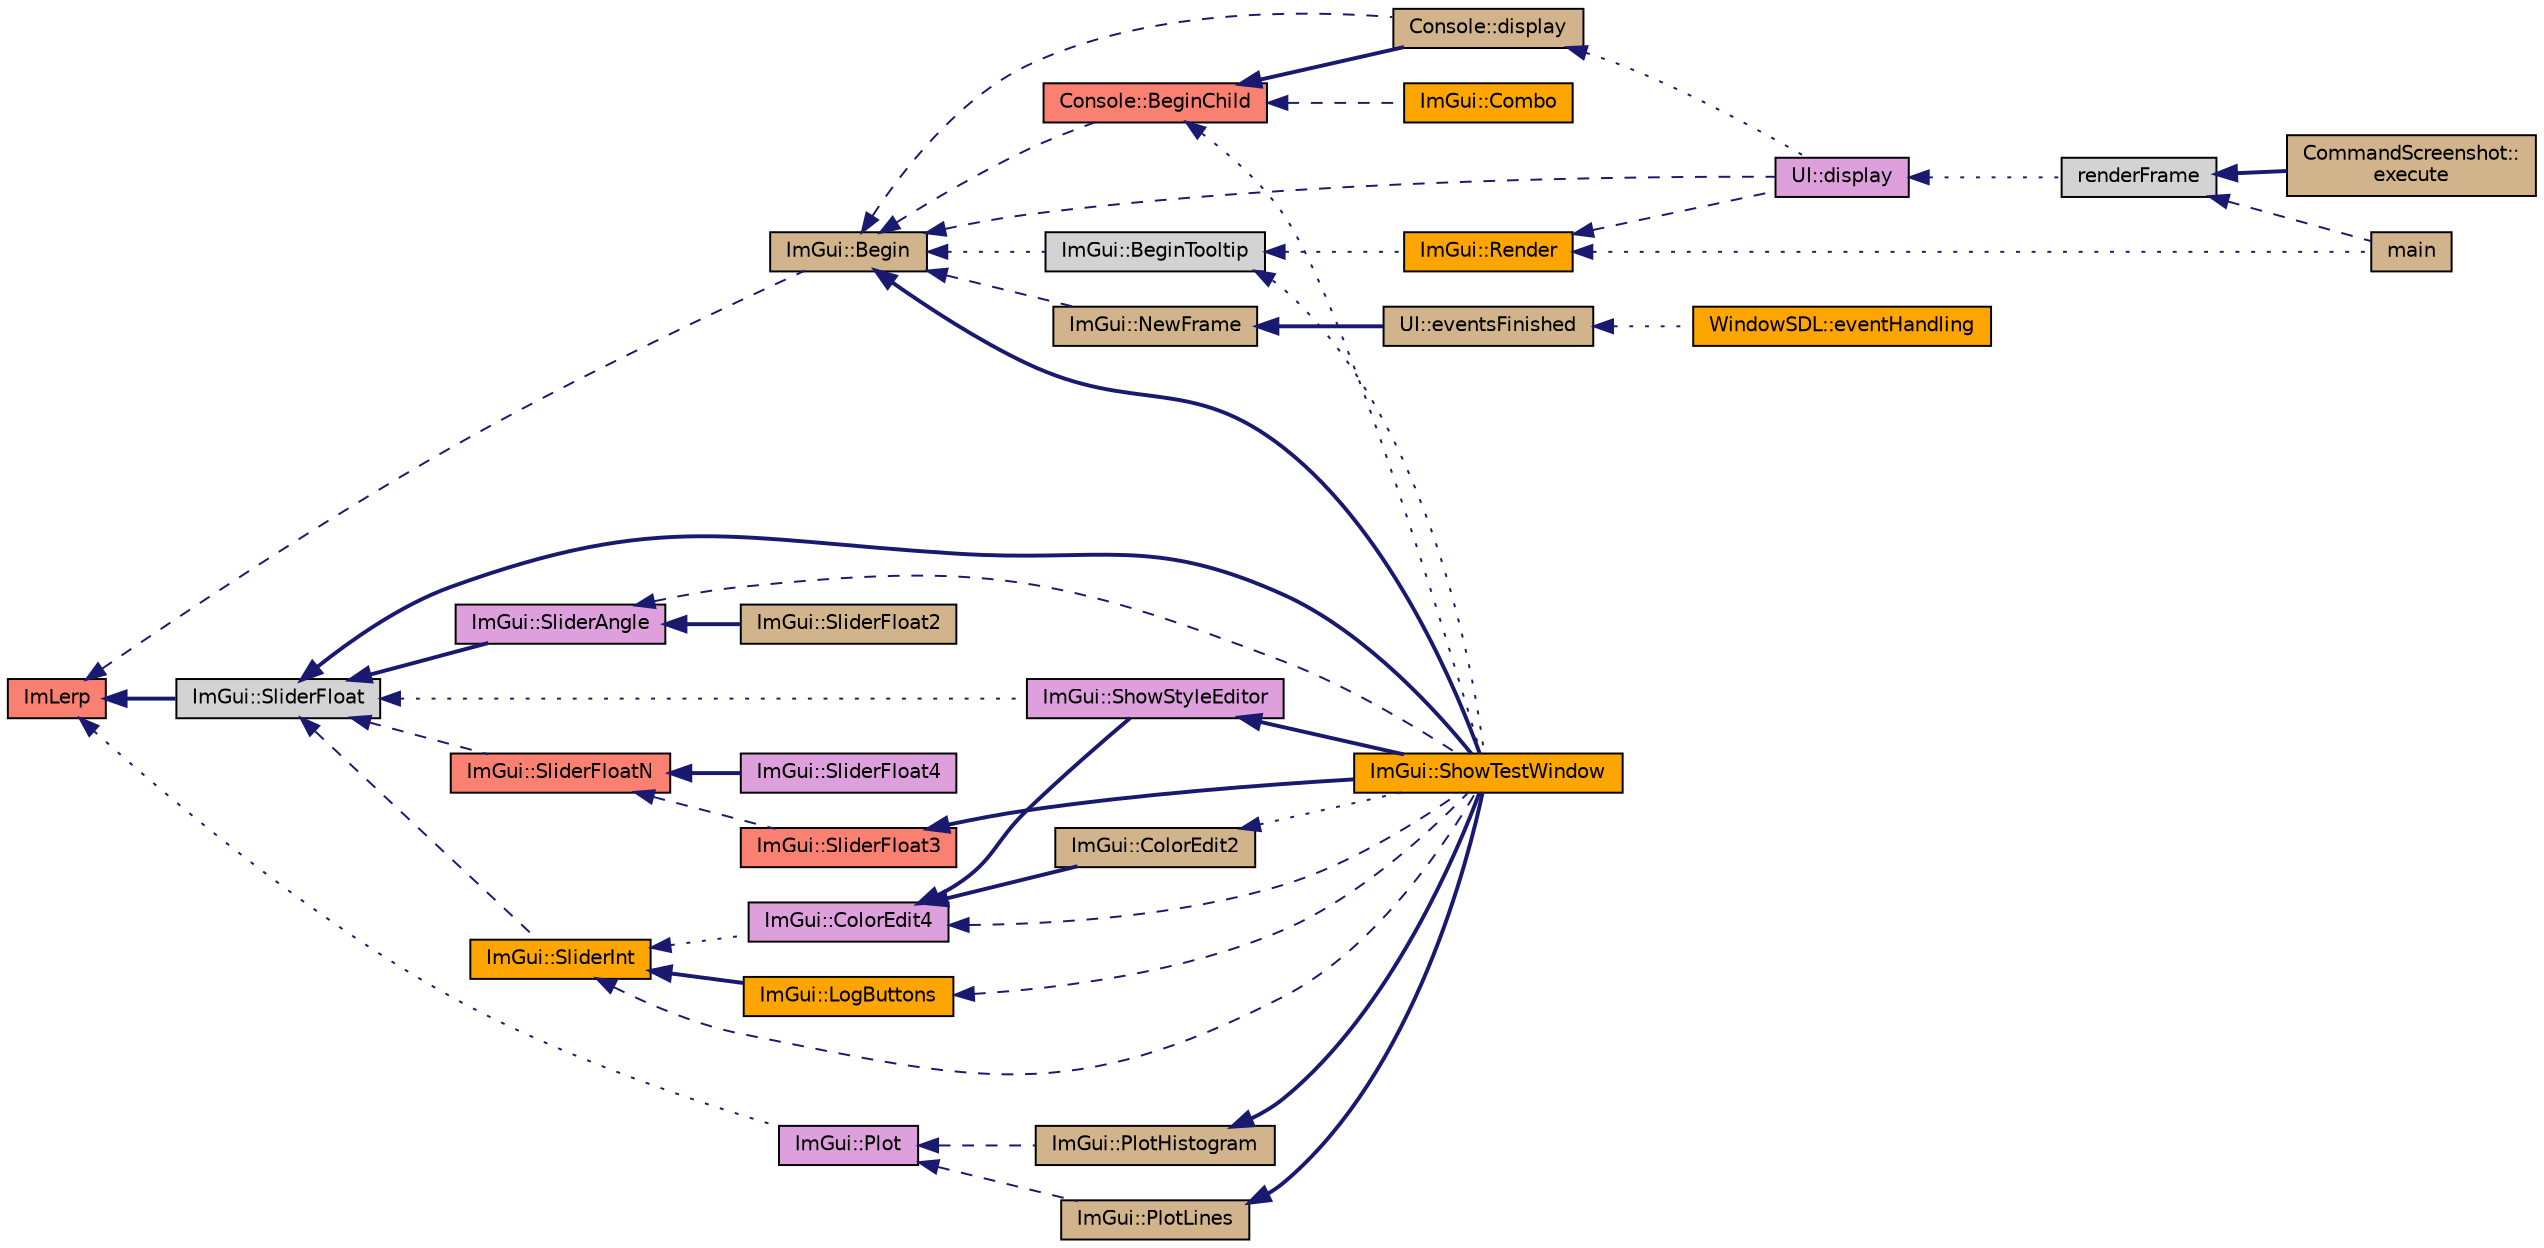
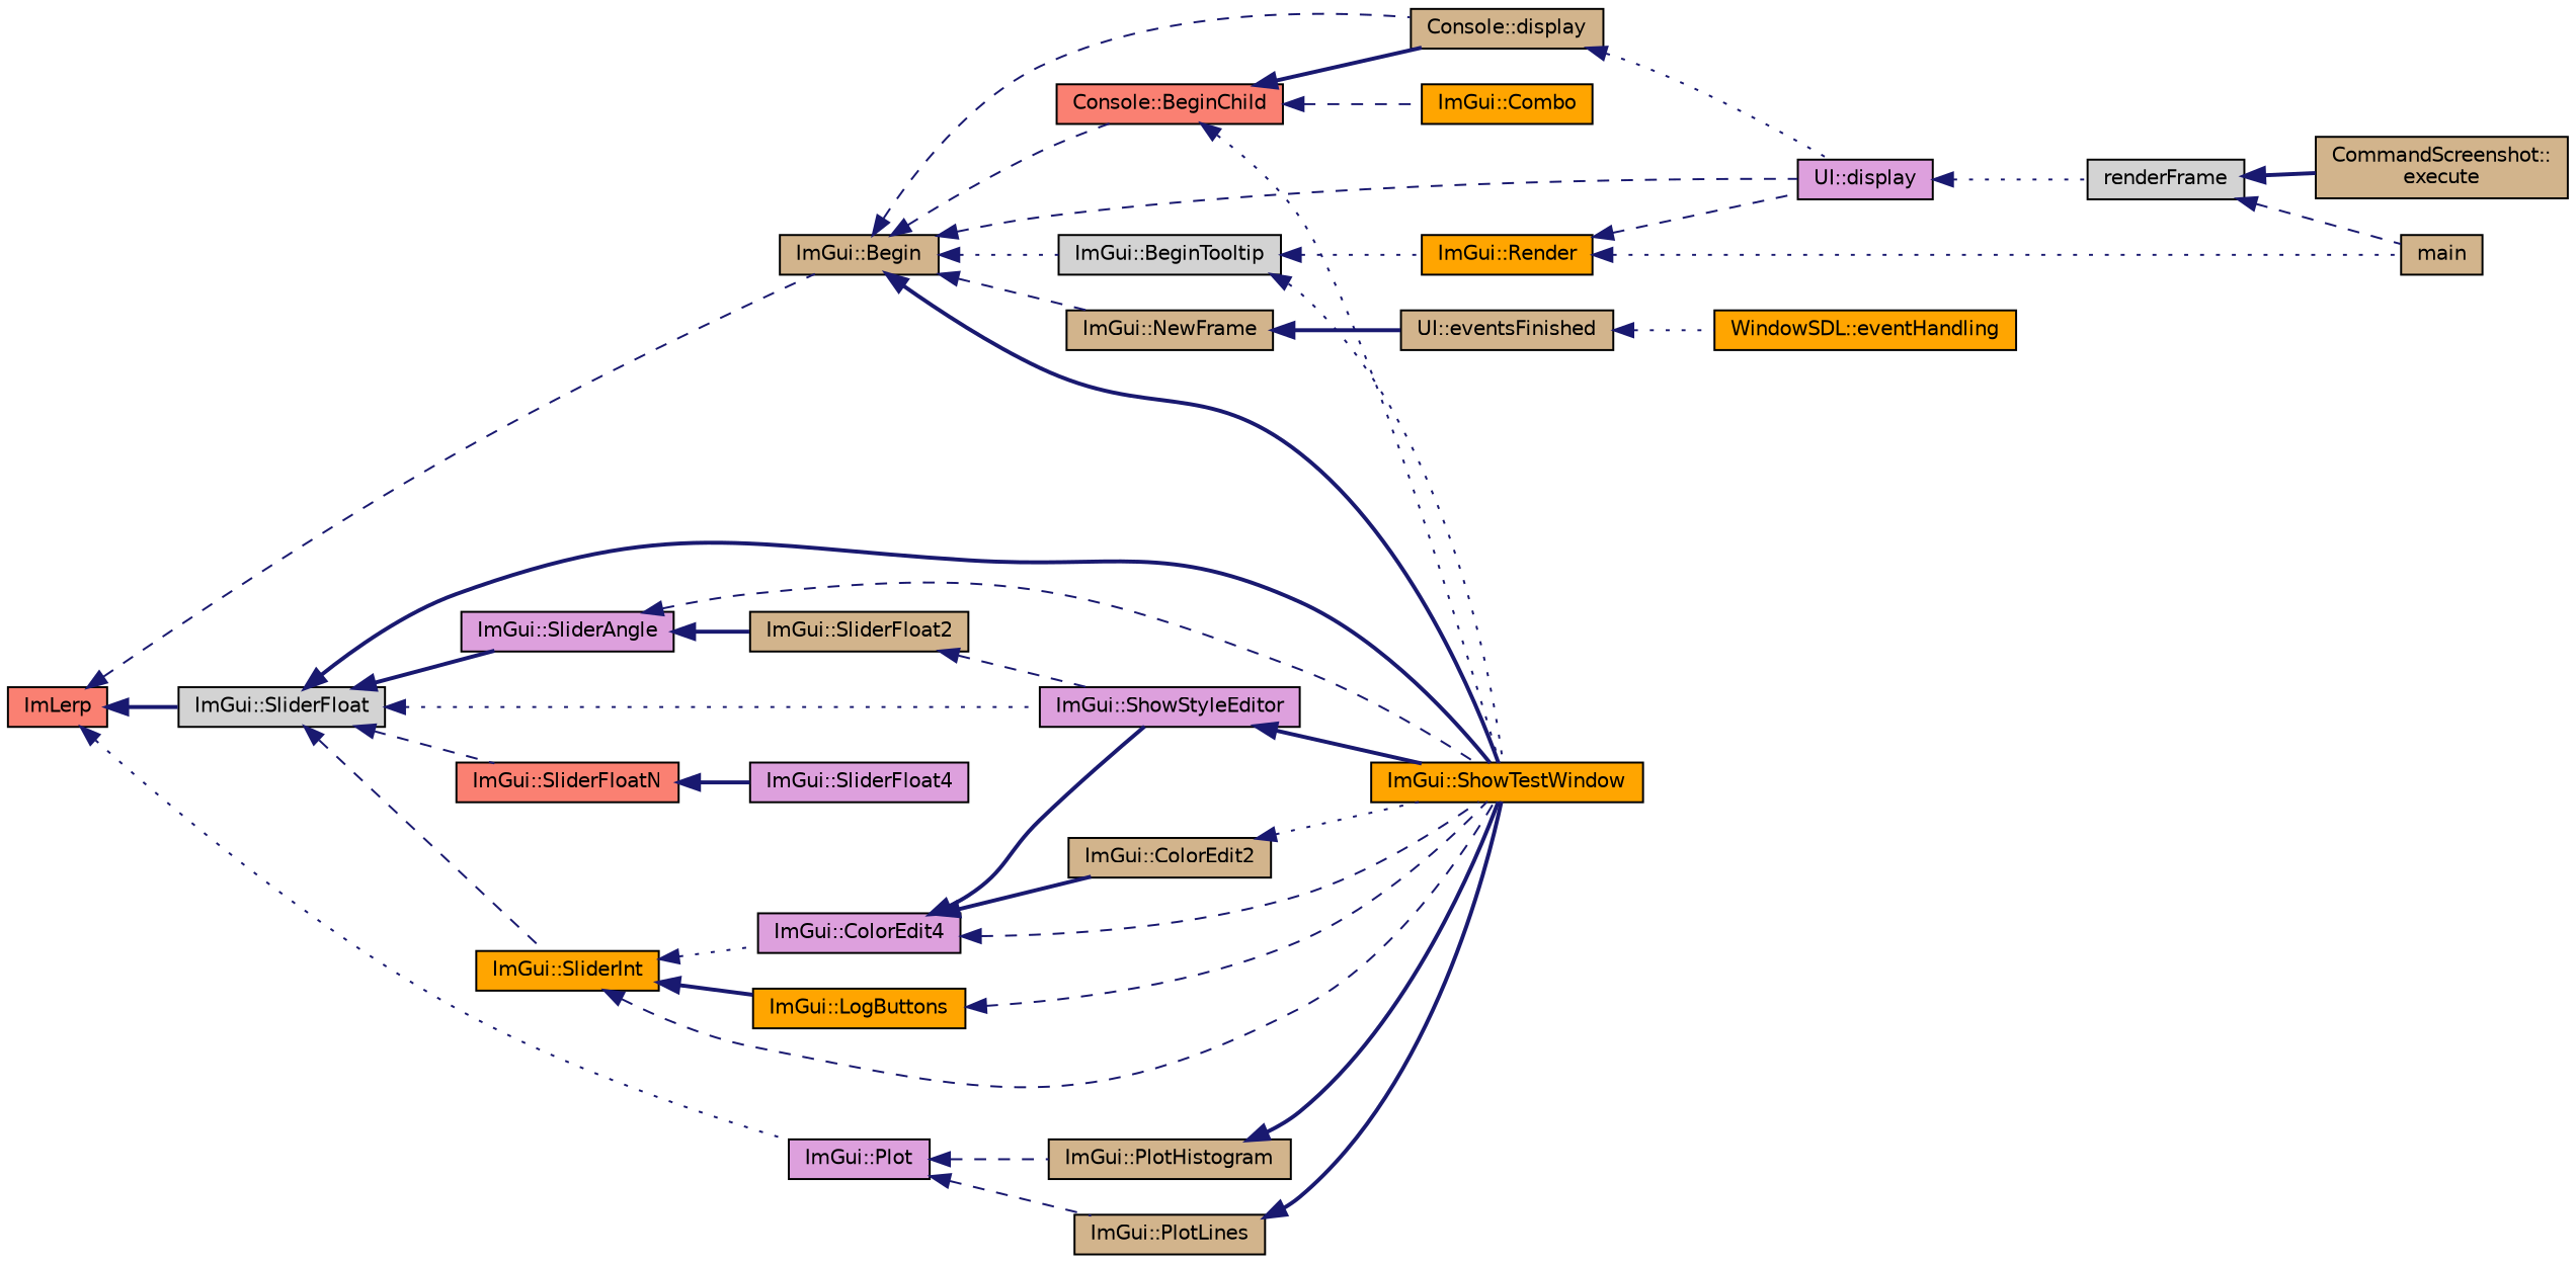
  digraph {
    rankdir=LR
    node [color=black fillcolor=tan fontname=Helvetica fontsize=10 shape=record style=filled]
    edge [color=midnightblue dir=back fontname=Helvetica fontsize=10 labelfontname=Helvetica labelfontsize=10 style=dashed]
    n1 [fillcolor=salmon fontcolor=black height=0.2 label=ImLerp width=0.4]
    n2 [height=0.2 label="ImGui::Begin" width=0.4]
    n3 [fillcolor=lightgrey height=0.2 label="ImGui::SliderFloat" width=0.4]
    n4 [fillcolor=plum height=0.2 label="ImGui::Plot" width=0.4]
    n5 [height=0.2 label="Console::display" width=0.4]
    n6 [fillcolor=plum height=0.2 label="UI::display" width=0.4]
    n7 [height=0.2 label="ImGui::NewFrame" width=0.4]
    n8 [fillcolor=lightgrey height=0.2 label="ImGui::BeginTooltip" width=0.4]
    n9 [fillcolor=orange height=0.2 label="ImGui::ShowTestWindow" width=0.4]
    n10 [fillcolor=salmon height=0.2 label="Console::BeginChild" width=0.4]
    n11 [fillcolor=plum height=0.2 label="ImGui::SliderAngle" width=0.4]
    n12 [fillcolor=orange height=0.2 label="ImGui::SliderInt" width=0.4]
    n13 [fillcolor=plum height=0.2 label="ImGui::ShowStyleEditor" width=0.4]
    n14 [fillcolor=salmon height=0.2 label="ImGui::SliderFloatN" width=0.4]
    n15 [height=0.2 label="ImGui::PlotLines" width=0.4]
    n16 [height=0.2 label="ImGui::PlotHistogram" width=0.4]
    n17 [fillcolor=lightgrey height=0.2 label=renderFrame width=0.4]
    n18 [height=0.2 label="UI::eventsFinished" width=0.4]
    n19 [fillcolor=orange height=0.2 label="ImGui::Render" width=0.4]
    n20 [fillcolor=orange height=0.2 label="ImGui::Combo" width=0.4]
    n21 [height=0.2 label="CommandScreenshot::\lexecute" width=0.4]
    n22 [height=0.2 label=main width=0.4]
    n23 [fillcolor=orange height=0.2 label="WindowSDL::eventHandling" width=0.4]
    n24 [height=0.2 label="ImGui::SliderFloat2" width=0.4]
    n25 [fillcolor=orange height=0.2 label="ImGui::LogButtons" width=0.4]
    n26 [fillcolor=plum height=0.2 label="ImGui::ColorEdit4" width=0.4]
-   n27 [fillcolor=salmon height=0.2 label="ImGui::SliderFloat3" width=0.4]
    n28 [fillcolor=plum height=0.2 label="ImGui::SliderFloat4" width=0.4]
    n29 [height=0.2 label="ImGui::ColorEdit2" width=0.4]
    n1 -> n2
    n1 -> n3 [style=bold]
    n1 -> n4 [style=dotted]
    n2 -> n5
    n2 -> n6
    n2 -> n7
    n2 -> n8 [style=dotted]
    n2 -> n9 [style=bold]
    n2 -> n10
    n3 -> n9 [style=bold]
    n3 -> n11 [style=bold]
    n3 -> n12
    n3 -> n13 [style=dotted]
    n3 -> n14
    n4 -> n15
    n4 -> n16
    n5 -> n6 [style=dotted]
    n6 -> n17 [style=dotted]
    n7 -> n18 [style=bold]
    n8 -> n9 [style=dotted]
    n8 -> n19 [style=dotted]
    n10 -> n5 [style=bold]
    n10 -> n9 [style=dotted]
    n10 -> n20
    n11 -> n9
    n11 -> n24 [style=bold]
    n12 -> n9
    n12 -> n25 [style=bold]
    n12 -> n26 [style=dotted]
    n13 -> n9 [style=bold]
-   n14 -> n27
    n14 -> n28 [style=bold]
    n15 -> n9 [style=bold]
    n16 -> n9 [style=bold]
    n17 -> n21 [style=bold]
    n17 -> n22
    n18 -> n23 [style=dotted]
    n19 -> n6
    n19 -> n22 [style=dotted]
+   n24 -> n13
    n25 -> n9
    n26 -> n9
    n26 -> n13 [style=bold]
    n26 -> n29 [style=bold]
-   n27 -> n9 [style=bold]
    n29 -> n9 [style=dotted]
  }
